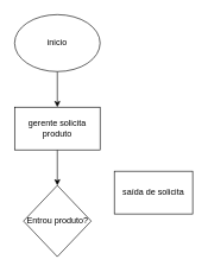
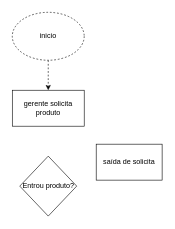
  <mxCell id="0" />
  <mxCell id="1" parent="0" />
- <mxCell id="2" value="" style="edgeStyle=orthogonalEdgeStyle;rounded=0;orthogonalLoop=1;jettySize=auto;html=1;" edge="1" parent="1" source="3" target="5"><mxGeometry relative="1" as="geometry" /></mxCell>
- <mxCell id="3" value="inicio" style="ellipse;whiteSpace=wrap;html=1;" vertex="1" parent="1"><mxGeometry x="20" y="20" width="120" height="80" as="geometry" /></mxCell>
- <mxCell id="4" value="" style="edgeStyle=orthogonalEdgeStyle;rounded=0;orthogonalLoop=1;jettySize=auto;html=1;" edge="1" parent="1" source="5" target="6"><mxGeometry relative="1" as="geometry" /></mxCell>
+ <mxCell id="2" value="" style="edgeStyle=orthogonalEdgeStyle;rounded=0;orthogonalLoop=1;jettySize=auto;html=1;dashed=1;" edge="1" parent="1" source="3" target="5"><mxGeometry relative="1" as="geometry" /></mxCell>
+ <mxCell id="3" value="inicio" style="ellipse;whiteSpace=wrap;html=1;dashed=1;" vertex="1" parent="1"><mxGeometry x="20" y="20" width="120" height="80" as="geometry" /></mxCell>
  <mxCell id="5" value="gerente solicita produto" style="rounded=0;whiteSpace=wrap;html=1;" vertex="1" parent="1"><mxGeometry x="20" y="150" width="120" height="60" as="geometry" /></mxCell>
  <mxCell id="6" value="Entrou produto?" style="rhombus;whiteSpace=wrap;html=1;" vertex="1" parent="1"><mxGeometry x="32.5" y="260" width="95" height="100" as="geometry" /></mxCell>
  <mxCell id="7" value="saída de solicita" style="rounded=0;whiteSpace=wrap;html=1;" vertex="1" parent="1"><mxGeometry x="160" y="240" width="110" height="60" as="geometry" /></mxCell>
